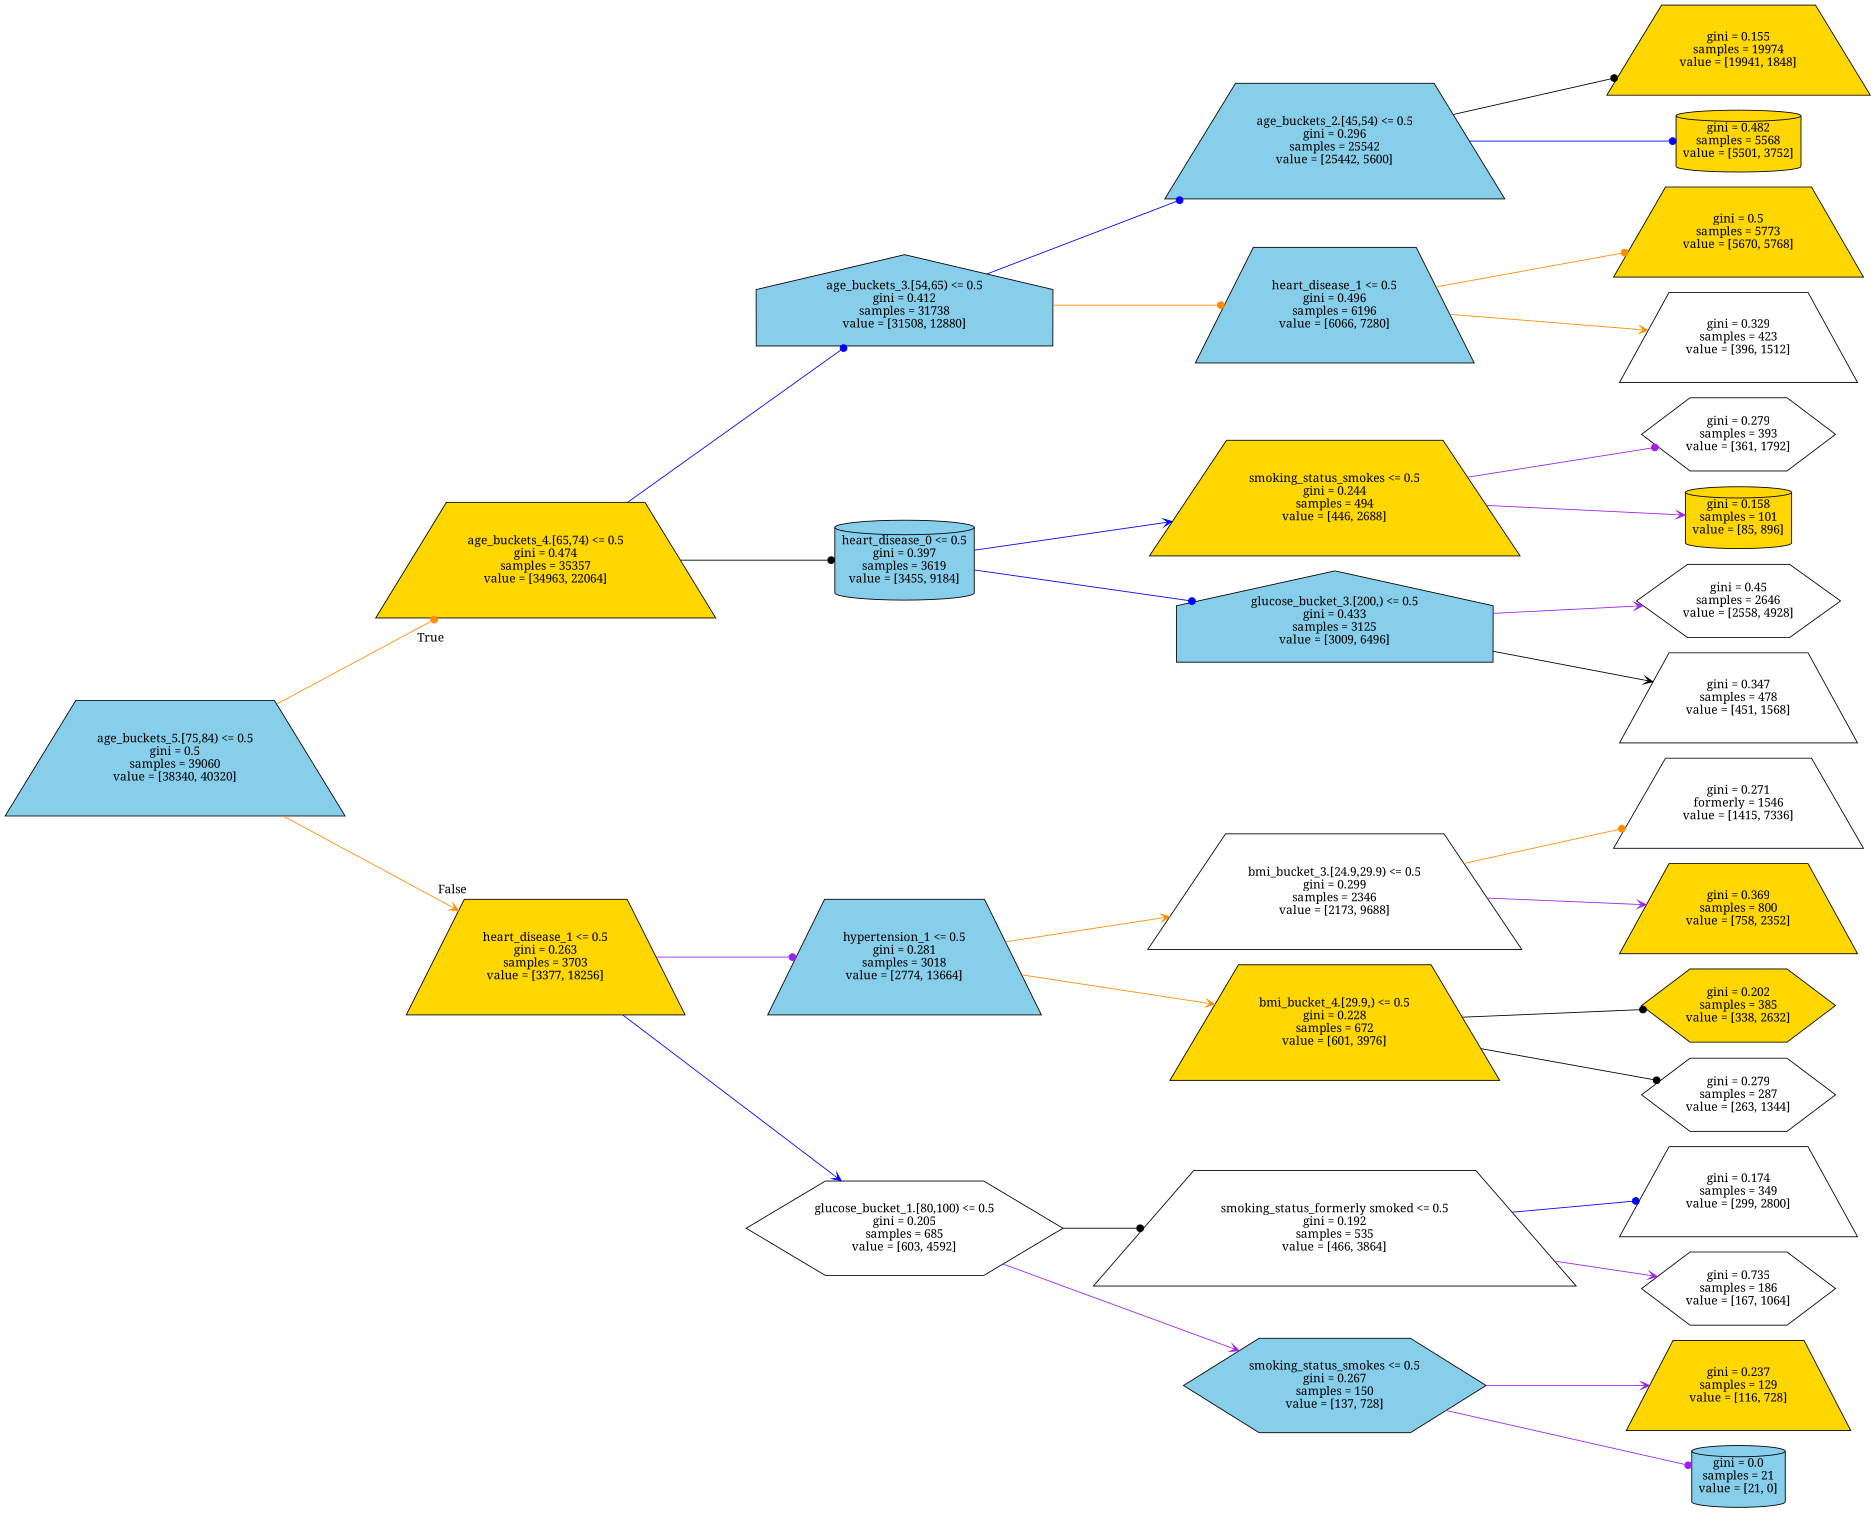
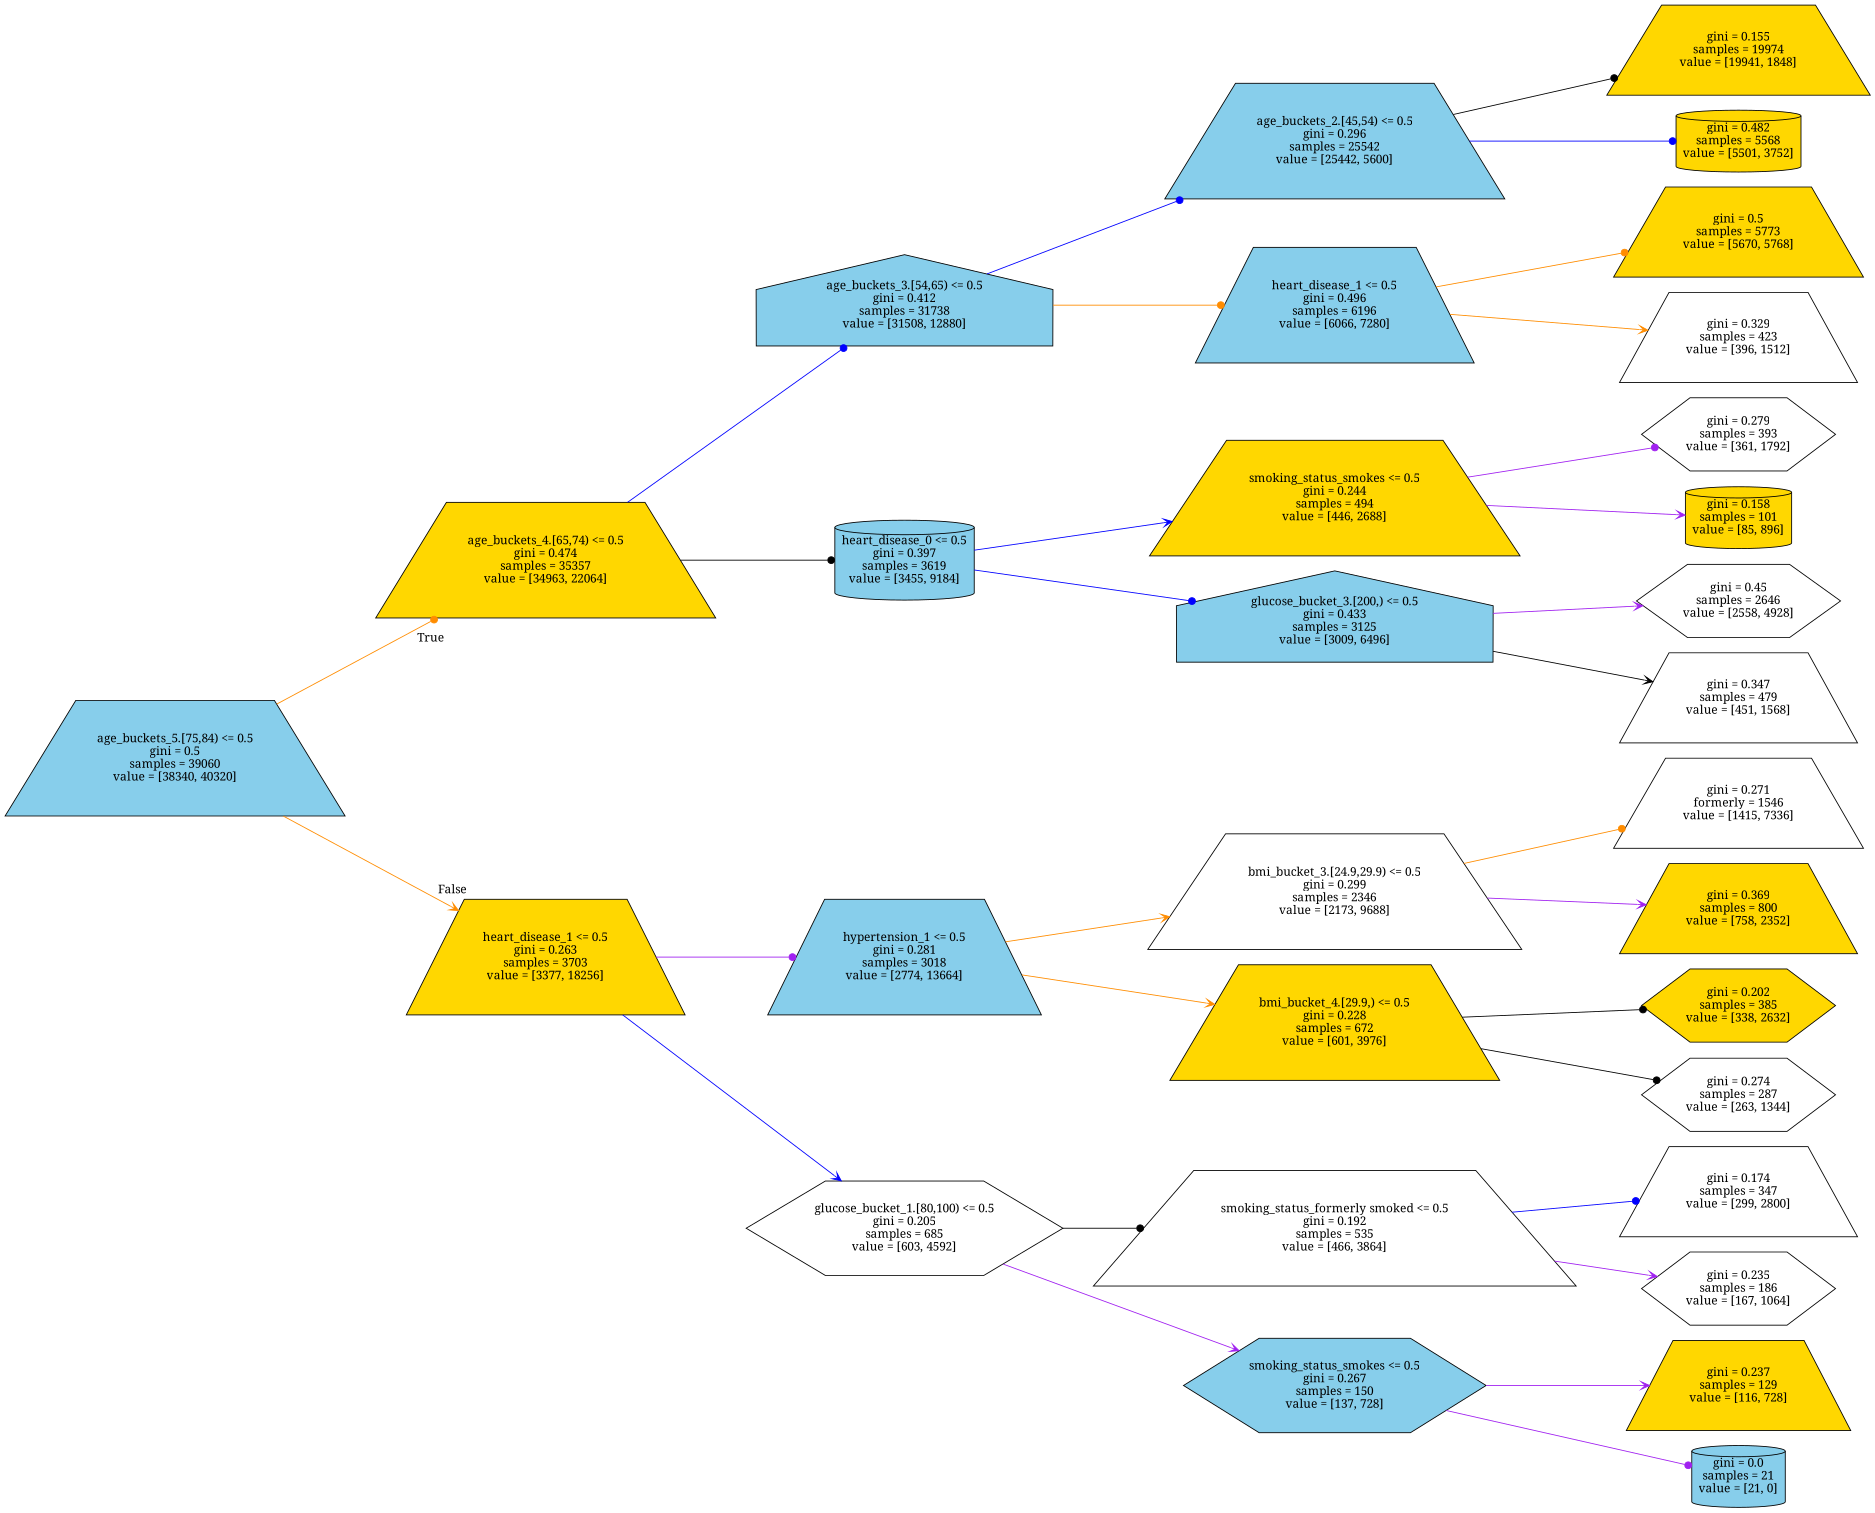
  digraph {
    fontname="Noto Serif"
    rankdir=LR
    node [fillcolor=gold fontname="Noto Serif" shape=trapezium style=filled]
    edge [arrowhead=dot color=purple fontname="Noto Serif"]
    n1 [fillcolor=skyblue label="age_buckets_5.[75,84) <= 0.5\ngini = 0.5\nsamples = 39060\nvalue = [38340, 40320]"]
    n2 [label="age_buckets_4.[65,74) <= 0.5\ngini = 0.474\nsamples = 35357\nvalue = [34963, 22064]"]
    n3 [label="heart_disease_1 <= 0.5\ngini = 0.263\nsamples = 3703\nvalue = [3377, 18256]"]
    n4 [fillcolor=skyblue label="age_buckets_3.[54,65) <= 0.5\ngini = 0.412\nsamples = 31738\nvalue = [31508, 12880]" shape=house]
    n5 [fillcolor=skyblue label="heart_disease_0 <= 0.5\ngini = 0.397\nsamples = 3619\nvalue = [3455, 9184]" shape=cylinder]
    n6 [fillcolor=skyblue label="hypertension_1 <= 0.5\ngini = 0.281\nsamples = 3018\nvalue = [2774, 13664]"]
    n7 [fillcolor=white label="glucose_bucket_1.[80,100) <= 0.5\ngini = 0.205\nsamples = 685\nvalue = [603, 4592]" shape=hexagon]
    n8 [fillcolor=skyblue label="age_buckets_2.[45,54) <= 0.5\ngini = 0.296\nsamples = 25542\nvalue = [25442, 5600]"]
    n9 [fillcolor=skyblue label="heart_disease_1 <= 0.5\ngini = 0.496\nsamples = 6196\nvalue = [6066, 7280]"]
    n10 [label="smoking_status_smokes <= 0.5\ngini = 0.244\nsamples = 494\nvalue = [446, 2688]"]
    n11 [fillcolor=skyblue label="glucose_bucket_3.[200,) <= 0.5\ngini = 0.433\nsamples = 3125\nvalue = [3009, 6496]" shape=house]
    n12 [label="gini = 0.155\nsamples = 19974\nvalue = [19941, 1848]"]
    n13 [label="gini = 0.482\nsamples = 5568\nvalue = [5501, 3752]" shape=cylinder]
    n14 [label="gini = 0.5\nsamples = 5773\nvalue = [5670, 5768]"]
    n15 [fillcolor=white label="gini = 0.329\nsamples = 423\nvalue = [396, 1512]"]
    n16 [fillcolor=white label="gini = 0.279\nsamples = 393\nvalue = [361, 1792]" shape=hexagon]
    n17 [label="gini = 0.158\nsamples = 101\nvalue = [85, 896]" shape=cylinder]
    n18 [fillcolor=white label="gini = 0.45\nsamples = 2646\nvalue = [2558, 4928]" shape=hexagon]
-   n19 [fillcolor=white label="gini = 0.347\nsamples = 478\nvalue = [451, 1568]"]
+   n19 [fillcolor=white label="gini = 0.347\nsamples = 479\nvalue = [451, 1568]"]
    n20 [fillcolor=white label="bmi_bucket_3.[24.9,29.9) <= 0.5\ngini = 0.299\nsamples = 2346\nvalue = [2173, 9688]"]
    n21 [label="bmi_bucket_4.[29.9,) <= 0.5\ngini = 0.228\nsamples = 672\nvalue = [601, 3976]"]
    n22 [fillcolor=white label="smoking_status_formerly smoked <= 0.5\ngini = 0.192\nsamples = 535\nvalue = [466, 3864]"]
    n23 [fillcolor=skyblue label="smoking_status_smokes <= 0.5\ngini = 0.267\nsamples = 150\nvalue = [137, 728]" shape=hexagon]
    n24 [fillcolor=white label="gini = 0.271\nformerly = 1546\nvalue = [1415, 7336]"]
    n25 [label="gini = 0.369\nsamples = 800\nvalue = [758, 2352]"]
    n26 [label="gini = 0.202\nsamples = 385\nvalue = [338, 2632]" shape=hexagon]
-   n27 [fillcolor=white label="gini = 0.279\nsamples = 287\nvalue = [263, 1344]" shape=hexagon]
-   n28 [fillcolor=white label="gini = 0.174\nsamples = 349\nvalue = [299, 2800]"]
-   n29 [fillcolor=white label="gini = 0.735\nsamples = 186\nvalue = [167, 1064]" shape=hexagon]
+   n27 [fillcolor=white label="gini = 0.274\nsamples = 287\nvalue = [263, 1344]" shape=hexagon]
+   n28 [fillcolor=white label="gini = 0.174\nsamples = 347\nvalue = [299, 2800]"]
+   n29 [fillcolor=white label="gini = 0.235\nsamples = 186\nvalue = [167, 1064]" shape=hexagon]
    n30 [label="gini = 0.237\nsamples = 129\nvalue = [116, 728]"]
    n31 [fillcolor=skyblue label="gini = 0.0\nsamples = 21\nvalue = [21, 0]" shape=cylinder]
    n1 -> n2 [color=darkorange headlabel=True labelangle=45 labeldistance=2.5]
    n1 -> n3 [arrowhead=vee color=darkorange headlabel=False labelangle=-45 labeldistance=2.5]
    n2 -> n4 [color=blue]
    n2 -> n5 [color=black]
    n3 -> n6
    n3 -> n7 [arrowhead=vee color=blue]
    n4 -> n8 [color=blue]
    n4 -> n9 [color=darkorange]
    n5 -> n10 [arrowhead=vee color=blue]
    n5 -> n11 [color=blue]
    n6 -> n20 [arrowhead=vee color=darkorange]
    n6 -> n21 [arrowhead=vee color=darkorange]
    n7 -> n22 [color=black]
    n7 -> n23 [arrowhead=vee]
    n8 -> n12 [color=black]
    n8 -> n13 [color=blue]
    n9 -> n14 [color=darkorange]
    n9 -> n15 [arrowhead=vee color=darkorange]
    n10 -> n16
    n10 -> n17 [arrowhead=vee]
    n11 -> n18 [arrowhead=vee]
    n11 -> n19 [arrowhead=vee color=black]
    n20 -> n24 [color=darkorange]
    n20 -> n25 [arrowhead=vee]
    n21 -> n26 [color=black]
    n21 -> n27 [color=black]
    n22 -> n28 [color=blue]
    n22 -> n29 [arrowhead=vee]
    n23 -> n30 [arrowhead=vee]
    n23 -> n31
  }
